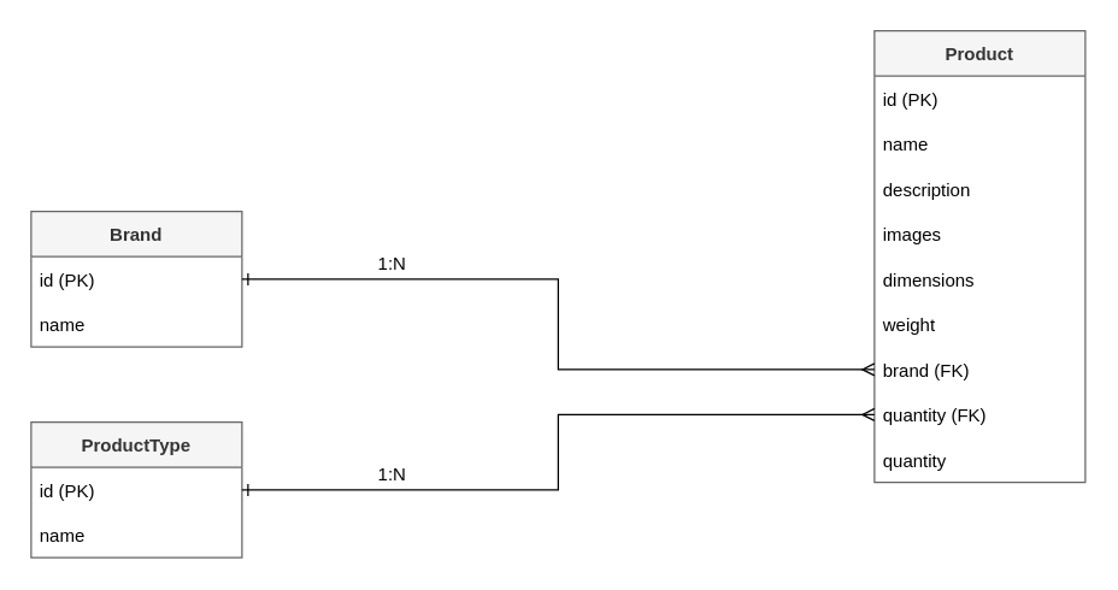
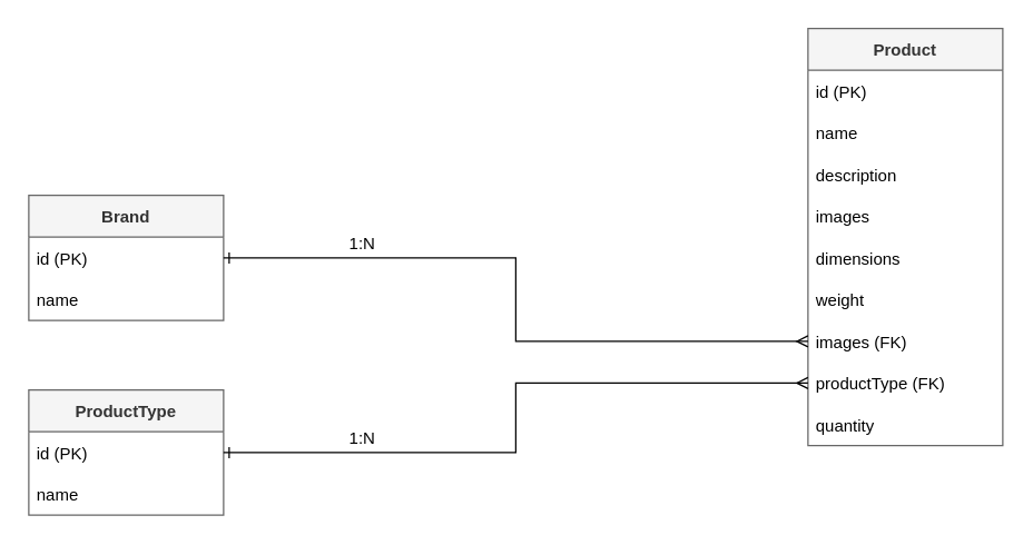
  <mxCell id="0" />
  <mxCell id="1" parent="0" />
  <mxCell id="2" value="Brand" style="swimlane;fontStyle=1;childLayout=stackLayout;horizontal=1;startSize=30;horizontalStack=0;resizeParent=1;resizeParentMax=0;resizeLast=0;collapsible=1;marginBottom=0;fillColor=#f5f5f5;fontColor=#333333;strokeColor=#666666;" vertex="1" parent="1"><mxGeometry x="20" y="140" width="140" height="90" as="geometry" /></mxCell>
  <mxCell id="3" value="id (PK)" style="text;strokeColor=none;fillColor=none;align=left;verticalAlign=middle;spacingLeft=4;spacingRight=4;overflow=hidden;points=[[0,0.5],[1,0.5]];portConstraint=eastwest;rotatable=0;" vertex="1" parent="2"><mxGeometry y="30" width="140" height="30" as="geometry" /></mxCell>
  <mxCell id="4" value="name" style="text;strokeColor=none;fillColor=none;align=left;verticalAlign=middle;spacingLeft=4;spacingRight=4;overflow=hidden;points=[[0,0.5],[1,0.5]];portConstraint=eastwest;rotatable=0;" vertex="1" parent="2"><mxGeometry y="60" width="140" height="30" as="geometry" /></mxCell>
  <mxCell id="5" value="ProductType" style="swimlane;fontStyle=1;childLayout=stackLayout;horizontal=1;startSize=30;horizontalStack=0;resizeParent=1;resizeParentMax=0;resizeLast=0;collapsible=1;marginBottom=0;fillColor=#f5f5f5;fontColor=#333333;strokeColor=#666666;" vertex="1" parent="1"><mxGeometry x="20" y="280" width="140" height="90" as="geometry" /></mxCell>
  <mxCell id="6" value="id (PK)" style="text;strokeColor=none;fillColor=none;align=left;verticalAlign=middle;spacingLeft=4;spacingRight=4;overflow=hidden;points=[[0,0.5],[1,0.5]];portConstraint=eastwest;rotatable=0;" vertex="1" parent="5"><mxGeometry y="30" width="140" height="30" as="geometry" /></mxCell>
  <mxCell id="7" value="name" style="text;strokeColor=none;fillColor=none;align=left;verticalAlign=middle;spacingLeft=4;spacingRight=4;overflow=hidden;points=[[0,0.5],[1,0.5]];portConstraint=eastwest;rotatable=0;" vertex="1" parent="5"><mxGeometry y="60" width="140" height="30" as="geometry" /></mxCell>
  <mxCell id="8" value="Product" style="swimlane;fontStyle=1;childLayout=stackLayout;horizontal=1;startSize=30;horizontalStack=0;resizeParent=1;resizeParentMax=0;resizeLast=0;collapsible=1;marginBottom=0;fillColor=#f5f5f5;strokeColor=#666666;fontColor=#333333;" vertex="1" parent="1"><mxGeometry x="580" y="20" width="140" height="300" as="geometry" /></mxCell>
  <mxCell id="9" value="id (PK)" style="text;strokeColor=none;fillColor=none;align=left;verticalAlign=middle;spacingLeft=4;spacingRight=4;overflow=hidden;points=[[0,0.5],[1,0.5]];portConstraint=eastwest;rotatable=0;" vertex="1" parent="8"><mxGeometry y="30" width="140" height="30" as="geometry" /></mxCell>
  <mxCell id="10" value="name" style="text;strokeColor=none;fillColor=none;align=left;verticalAlign=middle;spacingLeft=4;spacingRight=4;overflow=hidden;points=[[0,0.5],[1,0.5]];portConstraint=eastwest;rotatable=0;" vertex="1" parent="8"><mxGeometry y="60" width="140" height="30" as="geometry" /></mxCell>
  <mxCell id="11" value="description" style="text;strokeColor=none;fillColor=none;align=left;verticalAlign=middle;spacingLeft=4;spacingRight=4;overflow=hidden;points=[[0,0.5],[1,0.5]];portConstraint=eastwest;rotatable=0;" vertex="1" parent="8"><mxGeometry y="90" width="140" height="30" as="geometry" /></mxCell>
  <mxCell id="12" value="images" style="text;strokeColor=none;fillColor=none;align=left;verticalAlign=middle;spacingLeft=4;spacingRight=4;overflow=hidden;points=[[0,0.5],[1,0.5]];portConstraint=eastwest;rotatable=0;" vertex="1" parent="8"><mxGeometry y="120" width="140" height="30" as="geometry" /></mxCell>
  <mxCell id="13" value="dimensions" style="text;strokeColor=none;fillColor=none;align=left;verticalAlign=middle;spacingLeft=4;spacingRight=4;overflow=hidden;points=[[0,0.5],[1,0.5]];portConstraint=eastwest;rotatable=0;" vertex="1" parent="8"><mxGeometry y="150" width="140" height="30" as="geometry" /></mxCell>
  <mxCell id="14" value="weight" style="text;strokeColor=none;fillColor=none;align=left;verticalAlign=middle;spacingLeft=4;spacingRight=4;overflow=hidden;points=[[0,0.5],[1,0.5]];portConstraint=eastwest;rotatable=0;" vertex="1" parent="8"><mxGeometry y="180" width="140" height="30" as="geometry" /></mxCell>
- <mxCell id="15" value="brand (FK)" style="text;strokeColor=none;fillColor=none;align=left;verticalAlign=middle;spacingLeft=4;spacingRight=4;overflow=hidden;points=[[0,0.5],[1,0.5]];portConstraint=eastwest;rotatable=0;" vertex="1" parent="8"><mxGeometry y="210" width="140" height="30" as="geometry" /></mxCell>
- <mxCell id="16" value="quantity (FK)" style="text;strokeColor=none;fillColor=none;align=left;verticalAlign=middle;spacingLeft=4;spacingRight=4;overflow=hidden;points=[[0,0.5],[1,0.5]];portConstraint=eastwest;rotatable=0;" vertex="1" parent="8"><mxGeometry y="240" width="140" height="30" as="geometry" /></mxCell>
+ <mxCell id="15" value="images (FK)" style="text;strokeColor=none;fillColor=none;align=left;verticalAlign=middle;spacingLeft=4;spacingRight=4;overflow=hidden;points=[[0,0.5],[1,0.5]];portConstraint=eastwest;rotatable=0;" vertex="1" parent="8"><mxGeometry y="210" width="140" height="30" as="geometry" /></mxCell>
+ <mxCell id="16" value="productType (FK)" style="text;strokeColor=none;fillColor=none;align=left;verticalAlign=middle;spacingLeft=4;spacingRight=4;overflow=hidden;points=[[0,0.5],[1,0.5]];portConstraint=eastwest;rotatable=0;" vertex="1" parent="8"><mxGeometry y="240" width="140" height="30" as="geometry" /></mxCell>
  <mxCell id="17" value="quantity" style="text;strokeColor=none;fillColor=none;align=left;verticalAlign=middle;spacingLeft=4;spacingRight=4;overflow=hidden;points=[[0,0.5],[1,0.5]];portConstraint=eastwest;rotatable=0;" vertex="1" parent="8"><mxGeometry y="270" width="140" height="30" as="geometry" /></mxCell>
  <mxCell id="18" style="edgeStyle=orthogonalEdgeStyle;rounded=0;orthogonalLoop=1;jettySize=auto;html=1;entryX=0;entryY=0.5;entryDx=0;entryDy=0;endArrow=ERmany;endFill=0;startArrow=ERone;startFill=0;" edge="1" parent="1" source="3" target="15"><mxGeometry relative="1" as="geometry" /></mxCell>
  <mxCell id="19" style="edgeStyle=orthogonalEdgeStyle;rounded=0;orthogonalLoop=1;jettySize=auto;html=1;endArrow=ERmany;endFill=0;startArrow=ERone;startFill=0;" edge="1" parent="1" source="6" target="16"><mxGeometry relative="1" as="geometry" /></mxCell>
  <mxCell id="20" value="1:N&lt;span style=&quot;color: rgba(0, 0, 0, 0); font-family: monospace; font-size: 0px; text-align: start;&quot;&gt;%3CmxGraphModel%3E%3Croot%3E%3CmxCell%20id%3D%220%22%2F%3E%3CmxCell%20id%3D%221%22%20parent%3D%220%22%2F%3E%3CmxCell%20id%3D%222%22%20style%3D%22edgeStyle%3DorthogonalEdgeStyle%3Brounded%3D0%3BorthogonalLoop%3D1%3BjettySize%3Dauto%3Bhtml%3D1%3B%22%20edge%3D%221%22%20parent%3D%221%22%3E%3CmxGeometry%20relative%3D%221%22%20as%3D%22geometry%22%3E%3CmxPoint%20x%3D%22200%22%20y%3D%22115%22%20as%3D%22targetPoint%22%2F%3E%3CmxPoint%20x%3D%22190%22%20y%3D%22115.034%22%20as%3D%22sourcePoint%22%2F%3E%3C%2FmxGeometry%3E%3C%2FmxCell%3E%3C%2Froot%3E%3C%2FmxGraphModel%3E&lt;/span&gt;" style="text;html=1;strokeColor=none;fillColor=none;align=center;verticalAlign=middle;whiteSpace=wrap;rounded=0;" vertex="1" parent="1"><mxGeometry x="230" y="160" width="60" height="30" as="geometry" /></mxCell>
  <mxCell id="21" value="1:N&lt;span style=&quot;color: rgba(0, 0, 0, 0); font-family: monospace; font-size: 0px; text-align: start;&quot;&gt;%3CmxGraphModel%3E%3Croot%3E%3CmxCell%20id%3D%220%22%2F%3E%3CmxCell%20id%3D%221%22%20parent%3D%220%22%2F%3E%3CmxCell%20id%3D%222%22%20style%3D%22edgeStyle%3DorthogonalEdgeStyle%3Brounded%3D0%3BorthogonalLoop%3D1%3BjettySize%3Dauto%3Bhtml%3D1%3B%22%20edge%3D%221%22%20parent%3D%221%22%3E%3CmxGeometry%20relative%3D%221%22%20as%3D%22geometry%22%3E%3CmxPoint%20x%3D%22200%22%20y%3D%22115%22%20as%3D%22targetPoint%22%2F%3E%3CmxPoint%20x%3D%22190%22%20y%3D%22115.034%22%20as%3D%22sourcePoint%22%2F%3E%3C%2FmxGeometry%3E%3C%2FmxCell%3E%3C%2Froot%3E%3C%2FmxGraphModel%3E&lt;/span&gt;" style="text;html=1;strokeColor=none;fillColor=none;align=center;verticalAlign=middle;whiteSpace=wrap;rounded=0;" vertex="1" parent="1"><mxGeometry x="230" y="300" width="60" height="30" as="geometry" /></mxCell>
